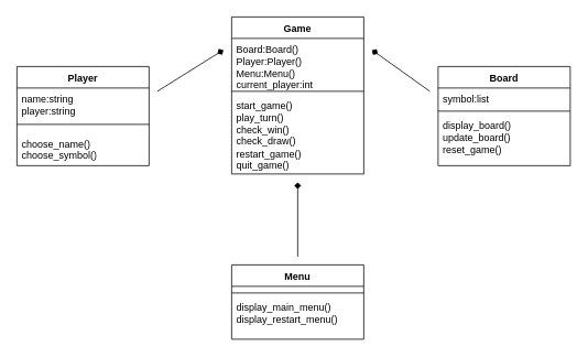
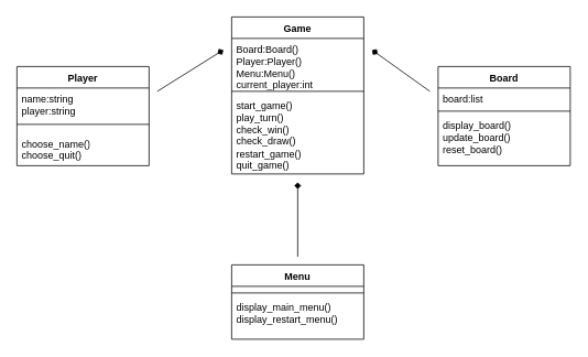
  <mxCell id="0" />
  <mxCell id="1" parent="0" />
  <mxCell id="2" value="Player" style="swimlane;fontStyle=1;align=center;verticalAlign=top;childLayout=stackLayout;horizontal=1;startSize=26;horizontalStack=0;resizeParent=1;resizeParentMax=0;resizeLast=0;collapsible=1;marginBottom=0;whiteSpace=wrap;html=1;" vertex="1" parent="1"><mxGeometry x="20" y="80" width="160" height="120" as="geometry" /></mxCell>
  <mxCell id="3" value="&lt;div&gt;name:string&lt;/div&gt;&lt;div&gt;player:string&lt;br&gt;&lt;/div&gt;" style="text;strokeColor=none;fillColor=none;align=left;verticalAlign=top;spacingLeft=4;spacingRight=4;overflow=hidden;rotatable=0;points=[[0,0.5],[1,0.5]];portConstraint=eastwest;whiteSpace=wrap;html=1;" vertex="1" parent="2"><mxGeometry y="26" width="160" height="34" as="geometry" /></mxCell>
  <mxCell id="4" value="" style="line;strokeWidth=1;fillColor=none;align=left;verticalAlign=middle;spacingTop=-1;spacingLeft=3;spacingRight=3;rotatable=0;labelPosition=right;points=[];portConstraint=eastwest;strokeColor=inherit;" vertex="1" parent="2"><mxGeometry y="60" width="160" height="20" as="geometry" /></mxCell>
- <mxCell id="5" value="&lt;div&gt;choose_name()&lt;/div&gt;&lt;div&gt;choose_symbol()&lt;br&gt;&lt;/div&gt;" style="text;strokeColor=none;fillColor=none;align=left;verticalAlign=top;spacingLeft=4;spacingRight=4;overflow=hidden;rotatable=0;points=[[0,0.5],[1,0.5]];portConstraint=eastwest;whiteSpace=wrap;html=1;" vertex="1" parent="2"><mxGeometry y="80" width="160" height="40" as="geometry" /></mxCell>
+ <mxCell id="5" value="&lt;div&gt;choose_name()&lt;/div&gt;&lt;div&gt;choose_quit()&lt;br&gt;&lt;/div&gt;" style="text;strokeColor=none;fillColor=none;align=left;verticalAlign=top;spacingLeft=4;spacingRight=4;overflow=hidden;rotatable=0;points=[[0,0.5],[1,0.5]];portConstraint=eastwest;whiteSpace=wrap;html=1;" vertex="1" parent="2"><mxGeometry y="80" width="160" height="40" as="geometry" /></mxCell>
  <mxCell id="6" value="Board" style="swimlane;fontStyle=1;align=center;verticalAlign=top;childLayout=stackLayout;horizontal=1;startSize=26;horizontalStack=0;resizeParent=1;resizeParentMax=0;resizeLast=0;collapsible=1;marginBottom=0;whiteSpace=wrap;html=1;" vertex="1" parent="1"><mxGeometry x="530" y="80" width="160" height="120" as="geometry" /></mxCell>
- <mxCell id="7" value="&lt;div&gt;symbol:list&lt;/div&gt;&lt;div&gt;&lt;br&gt;&lt;/div&gt;" style="text;strokeColor=none;fillColor=none;align=left;verticalAlign=top;spacingLeft=4;spacingRight=4;overflow=hidden;rotatable=0;points=[[0,0.5],[1,0.5]];portConstraint=eastwest;whiteSpace=wrap;html=1;" vertex="1" parent="6"><mxGeometry y="26" width="160" height="24" as="geometry" /></mxCell>
+ <mxCell id="7" value="&lt;div&gt;board:list&lt;/div&gt;&lt;div&gt;&lt;br&gt;&lt;/div&gt;" style="text;strokeColor=none;fillColor=none;align=left;verticalAlign=top;spacingLeft=4;spacingRight=4;overflow=hidden;rotatable=0;points=[[0,0.5],[1,0.5]];portConstraint=eastwest;whiteSpace=wrap;html=1;" vertex="1" parent="6"><mxGeometry y="26" width="160" height="24" as="geometry" /></mxCell>
  <mxCell id="8" value="" style="line;strokeWidth=1;fillColor=none;align=left;verticalAlign=middle;spacingTop=-1;spacingLeft=3;spacingRight=3;rotatable=0;labelPosition=right;points=[];portConstraint=eastwest;strokeColor=inherit;" vertex="1" parent="6"><mxGeometry y="50" width="160" height="8" as="geometry" /></mxCell>
- <mxCell id="9" value="&lt;div&gt;display_board()&lt;/div&gt;&lt;div&gt;update_board()&lt;br&gt;&lt;/div&gt;&lt;div&gt;reset_game()&lt;/div&gt;&lt;div&gt;&lt;br&gt;&lt;/div&gt;" style="text;strokeColor=none;fillColor=none;align=left;verticalAlign=top;spacingLeft=4;spacingRight=4;overflow=hidden;rotatable=0;points=[[0,0.5],[1,0.5]];portConstraint=eastwest;whiteSpace=wrap;html=1;" vertex="1" parent="6"><mxGeometry y="58" width="160" height="62" as="geometry" /></mxCell>
+ <mxCell id="9" value="&lt;div&gt;display_board()&lt;/div&gt;&lt;div&gt;update_board()&lt;br&gt;&lt;/div&gt;&lt;div&gt;reset_board()&lt;/div&gt;&lt;div&gt;&lt;br&gt;&lt;/div&gt;" style="text;strokeColor=none;fillColor=none;align=left;verticalAlign=top;spacingLeft=4;spacingRight=4;overflow=hidden;rotatable=0;points=[[0,0.5],[1,0.5]];portConstraint=eastwest;whiteSpace=wrap;html=1;" vertex="1" parent="6"><mxGeometry y="58" width="160" height="62" as="geometry" /></mxCell>
  <mxCell id="10" value="Menu" style="swimlane;fontStyle=1;align=center;verticalAlign=top;childLayout=stackLayout;horizontal=1;startSize=26;horizontalStack=0;resizeParent=1;resizeParentMax=0;resizeLast=0;collapsible=1;marginBottom=0;whiteSpace=wrap;html=1;" vertex="1" parent="1"><mxGeometry x="280" y="320" width="160" height="90" as="geometry" /></mxCell>
  <mxCell id="11" value="+ reset: type" style="text;strokeColor=none;fillColor=none;align=left;verticalAlign=top;spacingLeft=4;spacingRight=4;overflow=hidden;rotatable=0;points=[[0,0.5],[1,0.5]];portConstraint=eastwest;whiteSpace=wrap;html=1;" vertex="1" parent="10"><mxGeometry y="26" width="160" height="4" as="geometry" /></mxCell>
  <mxCell id="12" value="" style="line;strokeWidth=1;fillColor=none;align=left;verticalAlign=middle;spacingTop=-1;spacingLeft=3;spacingRight=3;rotatable=0;labelPosition=right;points=[];portConstraint=eastwest;strokeColor=inherit;" vertex="1" parent="10"><mxGeometry y="30" width="160" height="8" as="geometry" /></mxCell>
  <mxCell id="13" value="&lt;div&gt;display_main_menu()&lt;/div&gt;&lt;div&gt;display_restart_menu()&lt;br&gt;&lt;/div&gt;" style="text;strokeColor=none;fillColor=none;align=left;verticalAlign=top;spacingLeft=4;spacingRight=4;overflow=hidden;rotatable=0;points=[[0,0.5],[1,0.5]];portConstraint=eastwest;whiteSpace=wrap;html=1;" vertex="1" parent="10"><mxGeometry y="38" width="160" height="52" as="geometry" /></mxCell>
  <mxCell id="14" value="Game" style="swimlane;fontStyle=1;align=center;verticalAlign=top;childLayout=stackLayout;horizontal=1;startSize=26;horizontalStack=0;resizeParent=1;resizeParentMax=0;resizeLast=0;collapsible=1;marginBottom=0;whiteSpace=wrap;html=1;" vertex="1" parent="1"><mxGeometry x="280" y="20" width="160" height="190" as="geometry" /></mxCell>
  <mxCell id="15" value="&lt;div&gt;Board:Board()&lt;/div&gt;&lt;div&gt;Player:Player()&lt;/div&gt;&lt;div&gt;Menu:Menu()&lt;/div&gt;&lt;div&gt;current_player:int&lt;br&gt;&lt;/div&gt;" style="text;strokeColor=none;fillColor=none;align=left;verticalAlign=top;spacingLeft=4;spacingRight=4;overflow=hidden;rotatable=0;points=[[0,0.5],[1,0.5]];portConstraint=eastwest;whiteSpace=wrap;html=1;" vertex="1" parent="14"><mxGeometry y="26" width="160" height="60" as="geometry" /></mxCell>
  <mxCell id="16" value="" style="line;strokeWidth=1;fillColor=none;align=left;verticalAlign=middle;spacingTop=-1;spacingLeft=3;spacingRight=3;rotatable=0;labelPosition=right;points=[];portConstraint=eastwest;strokeColor=inherit;" vertex="1" parent="14"><mxGeometry y="86" width="160" height="8" as="geometry" /></mxCell>
  <mxCell id="17" value="&lt;div&gt;start_game()&lt;/div&gt;&lt;div&gt;play_turn()&lt;/div&gt;&lt;div&gt;check_win()&lt;/div&gt;&lt;div&gt;check_draw()&lt;/div&gt;&lt;div&gt;restart_game()&lt;/div&gt;&lt;div&gt;quit_game()&lt;br&gt;&lt;/div&gt;" style="text;strokeColor=none;fillColor=none;align=left;verticalAlign=top;spacingLeft=4;spacingRight=4;overflow=hidden;rotatable=0;points=[[0,0.5],[1,0.5]];portConstraint=eastwest;whiteSpace=wrap;html=1;" vertex="1" parent="14"><mxGeometry y="94" width="160" height="96" as="geometry" /></mxCell>
  <mxCell id="18" value="" style="endArrow=diamond;html=1;rounded=0;endFill=1;" edge="1" parent="1"><mxGeometry width="50" height="50" relative="1" as="geometry"><mxPoint x="190" y="110" as="sourcePoint" /><mxPoint x="270" y="60" as="targetPoint" /></mxGeometry></mxCell>
  <mxCell id="19" value="" style="endArrow=diamond;html=1;rounded=0;endFill=1;" edge="1" parent="1"><mxGeometry width="50" height="50" relative="1" as="geometry"><mxPoint x="520" y="110" as="sourcePoint" /><mxPoint x="450" y="60" as="targetPoint" /></mxGeometry></mxCell>
  <mxCell id="20" value="" style="endArrow=diamond;html=1;rounded=0;endFill=1;" edge="1" parent="1"><mxGeometry width="50" height="50" relative="1" as="geometry"><mxPoint x="360" y="310" as="sourcePoint" /><mxPoint x="360" y="220" as="targetPoint" /></mxGeometry></mxCell>
